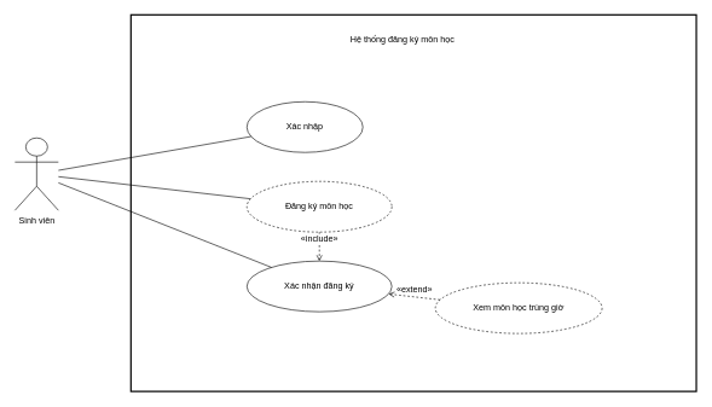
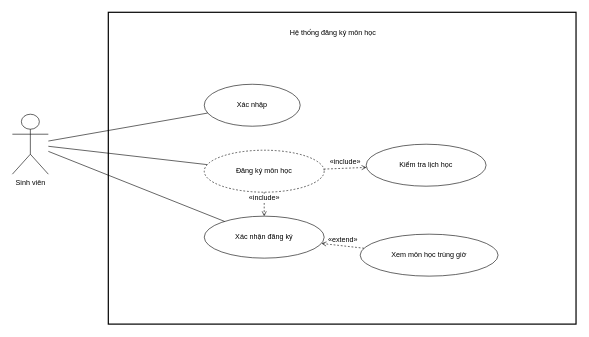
  <mxCell id="0" />
  <mxCell id="1" parent="0" />
  <mxCell id="2" value="" style="shape=rectangle;whiteSpace=wrap;html=1;strokeWidth=2;rounded=0;" parent="1" vertex="1"><mxGeometry x="180" y="20" width="780" height="520" as="geometry" /></mxCell>
  <mxCell id="3" value="Xác nhập" style="ellipse;whiteSpace=wrap;html=1;aspect=fixed;" parent="2" vertex="1"><mxGeometry x="160" y="120" width="160" height="70" as="geometry" /></mxCell>
  <mxCell id="4" value="Đăng ký môn học" style="ellipse;whiteSpace=wrap;html=1;aspect=fixed;dashed=1;" parent="2" vertex="1"><mxGeometry x="160" y="230" width="200" height="70" as="geometry" /></mxCell>
- <mxCell id="6" value="Xem môn học trùng giờ" style="ellipse;whiteSpace=wrap;html=1;aspect=fixed;dashed=1;" parent="2" vertex="1"><mxGeometry x="420" y="370" width="230" height="70" as="geometry" /></mxCell>
+ <mxCell id="5" value="Kiểm tra lịch học" style="ellipse;whiteSpace=wrap;html=1;aspect=fixed;" parent="2" vertex="1"><mxGeometry x="430" y="220" width="200" height="70" as="geometry" /></mxCell>
+ <mxCell id="6" value="Xem môn học trùng giờ" style="ellipse;whiteSpace=wrap;html=1;aspect=fixed;" parent="2" vertex="1"><mxGeometry x="420" y="370" width="230" height="70" as="geometry" /></mxCell>
  <mxCell id="7" value="Xác nhận đăng ký" style="ellipse;whiteSpace=wrap;html=1;aspect=fixed;" parent="2" vertex="1"><mxGeometry x="160" y="340" width="200" height="70" as="geometry" /></mxCell>
+ <mxCell id="8" value="«include»" style="endArrow=open;dashed=1;html=1;fontSize=12;labelBackgroundColor=#ffffff;" parent="2" source="4" target="5" edge="1"><mxGeometry relative="1" as="geometry"><mxPoint y="-10" as="offset" /></mxGeometry></mxCell>
  <mxCell id="9" value="«extend»" style="endArrow=open;dashed=1;html=1;fontSize=12;labelBackgroundColor=#ffffff;" parent="2" source="6" target="7" edge="1"><mxGeometry relative="1" as="geometry"><mxPoint y="-10" as="offset" /></mxGeometry></mxCell>
  <mxCell id="10" value="«include»" style="endArrow=open;dashed=1;html=1;fontSize=12;labelBackgroundColor=#ffffff;" parent="2" source="4" target="7" edge="1"><mxGeometry relative="1" as="geometry"><mxPoint y="-10" as="offset" /></mxGeometry></mxCell>
  <mxCell id="11" value="Hệ thống đăng ký môn học" style="text;html=1;whiteSpace=wrap;strokeColor=none;fillColor=none;align=center;verticalAlign=middle;rounded=0;" vertex="1" parent="2"><mxGeometry x="280" y="20" width="190" height="30" as="geometry" /></mxCell>
  <mxCell id="12" value="Sinh viên" style="shape=umlActor;verticalLabelPosition=bottom;verticalAlign=top;html=1;" parent="1" vertex="1"><mxGeometry x="20" y="190" width="60" height="100" as="geometry" /></mxCell>
  <mxCell id="13" style="endArrow=none;html=1;" parent="1" source="12" target="3" edge="1"><mxGeometry relative="1" as="geometry" /></mxCell>
  <mxCell id="14" style="endArrow=none;html=1;" parent="1" source="12" target="4" edge="1"><mxGeometry relative="1" as="geometry" /></mxCell>
  <mxCell id="15" style="endArrow=none;html=1;" parent="1" source="12" target="7" edge="1"><mxGeometry relative="1" as="geometry" /></mxCell>
